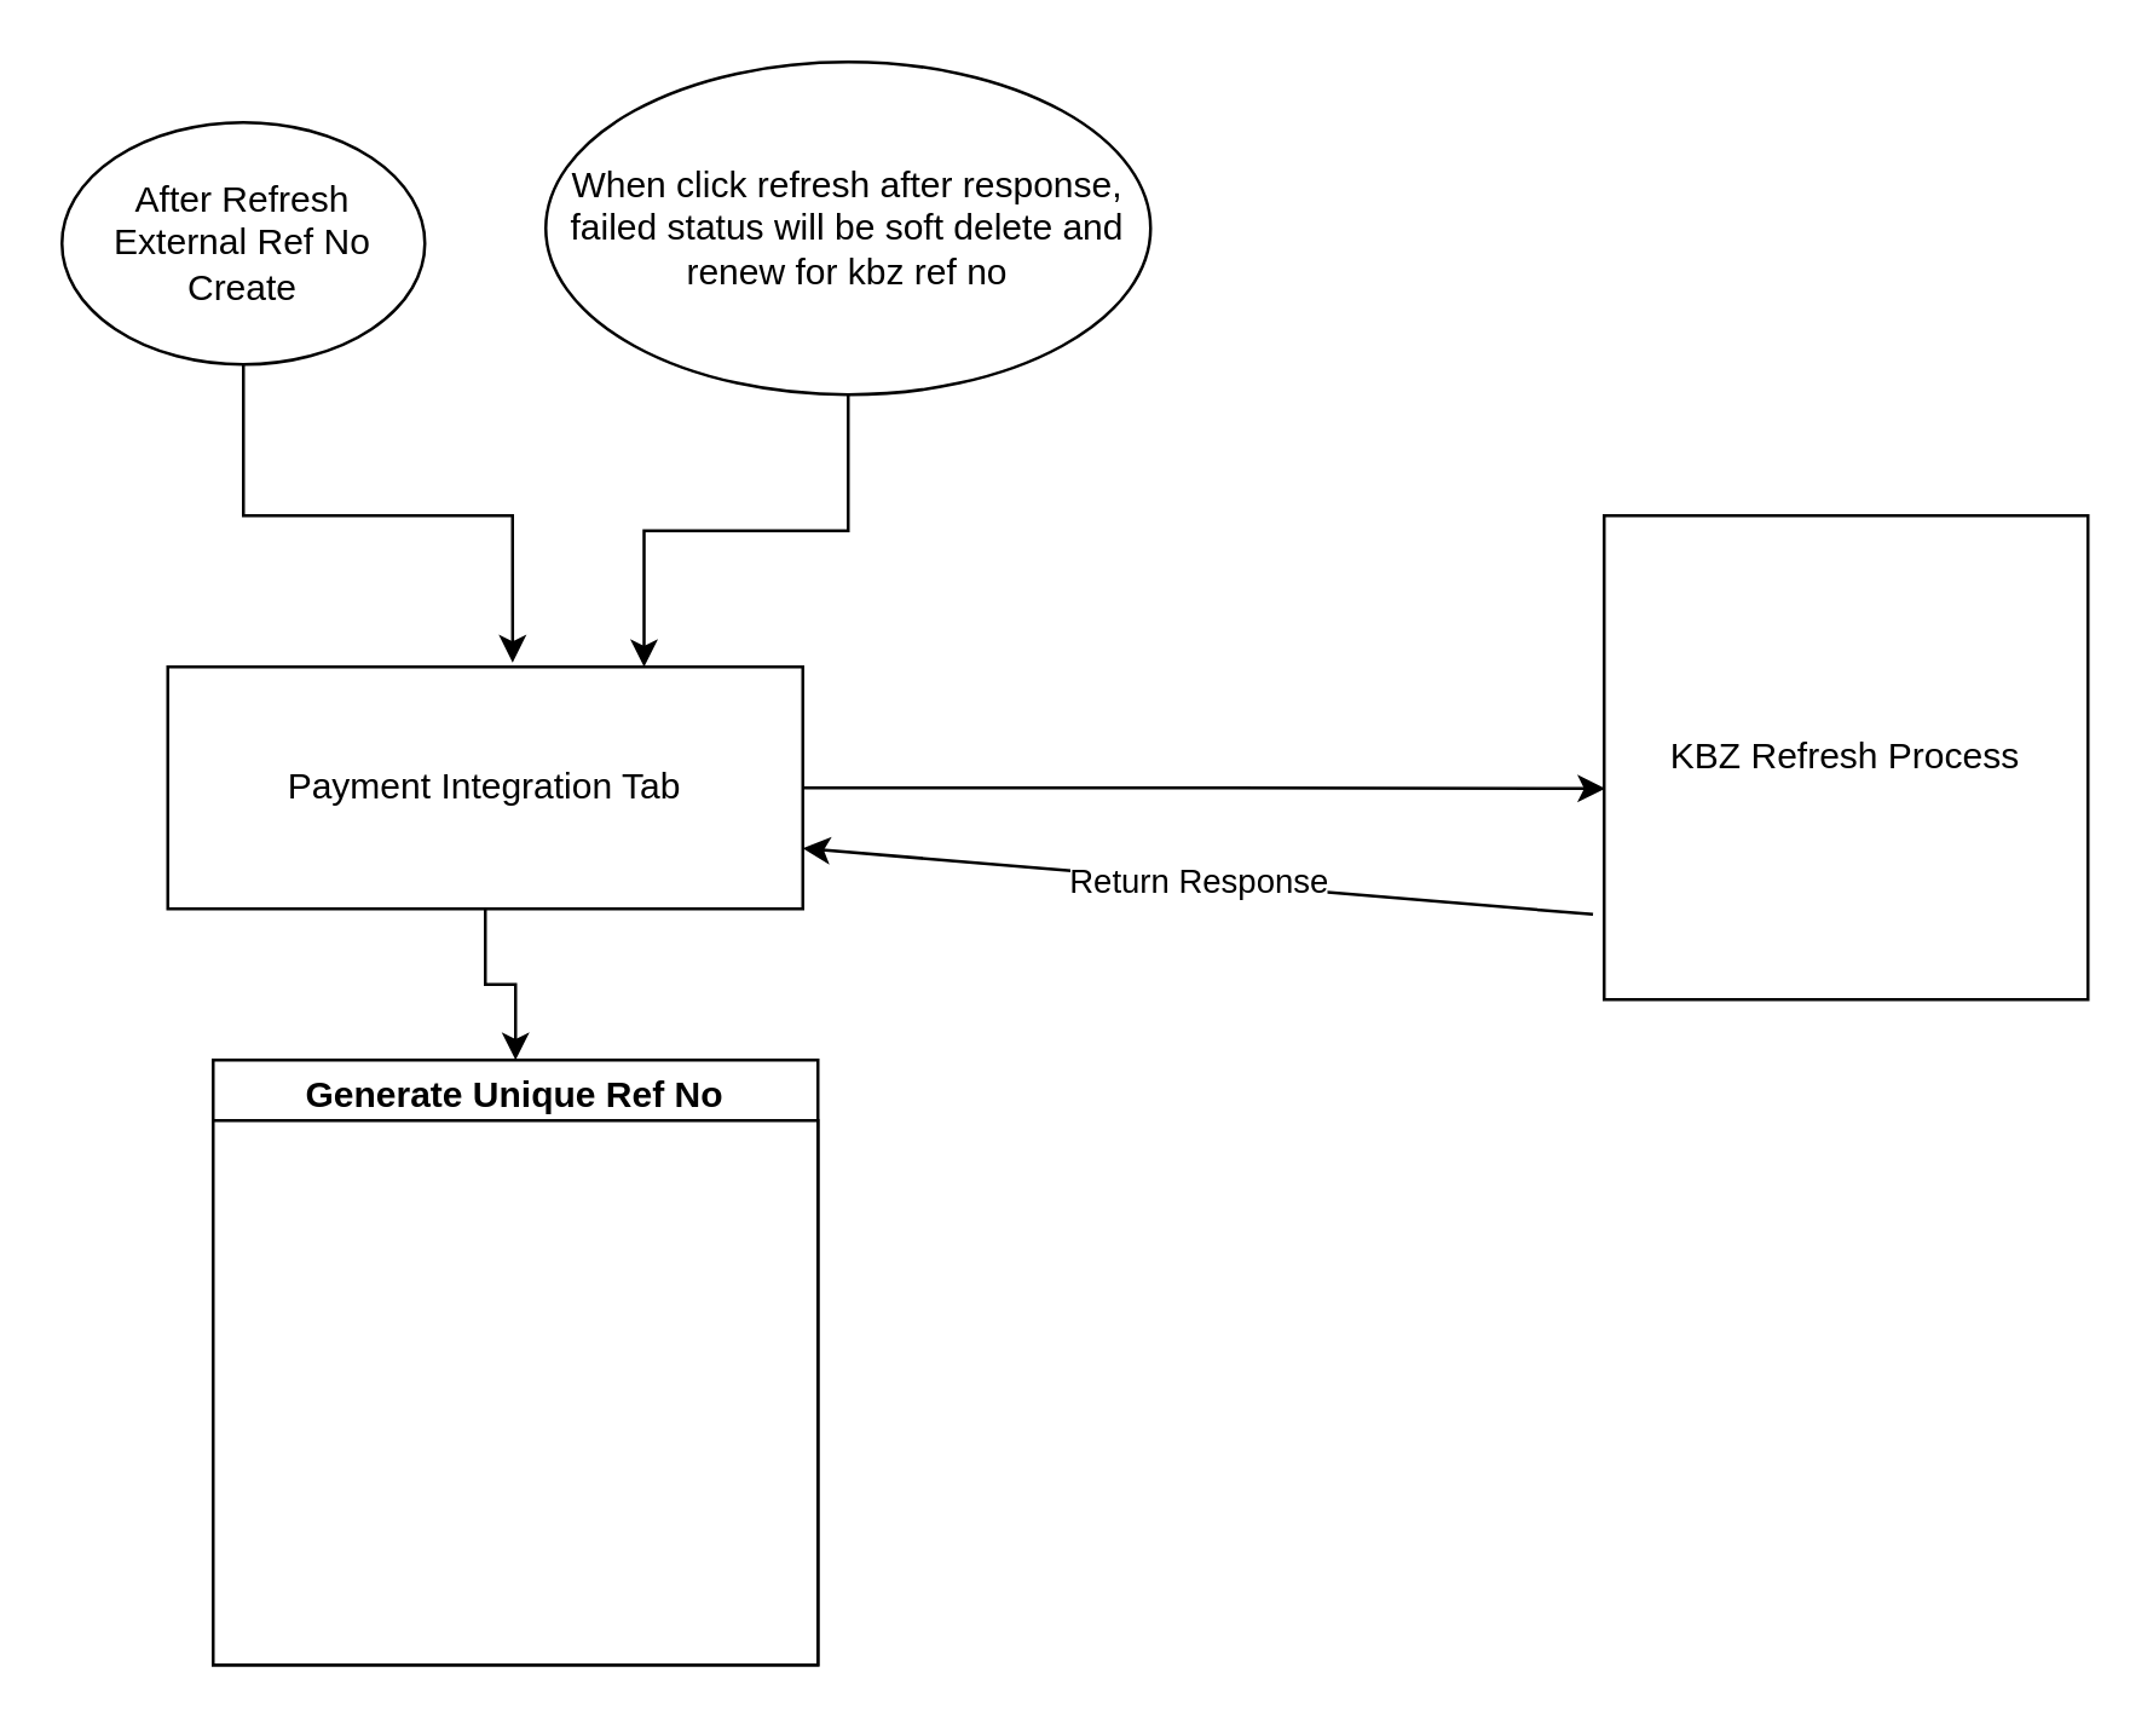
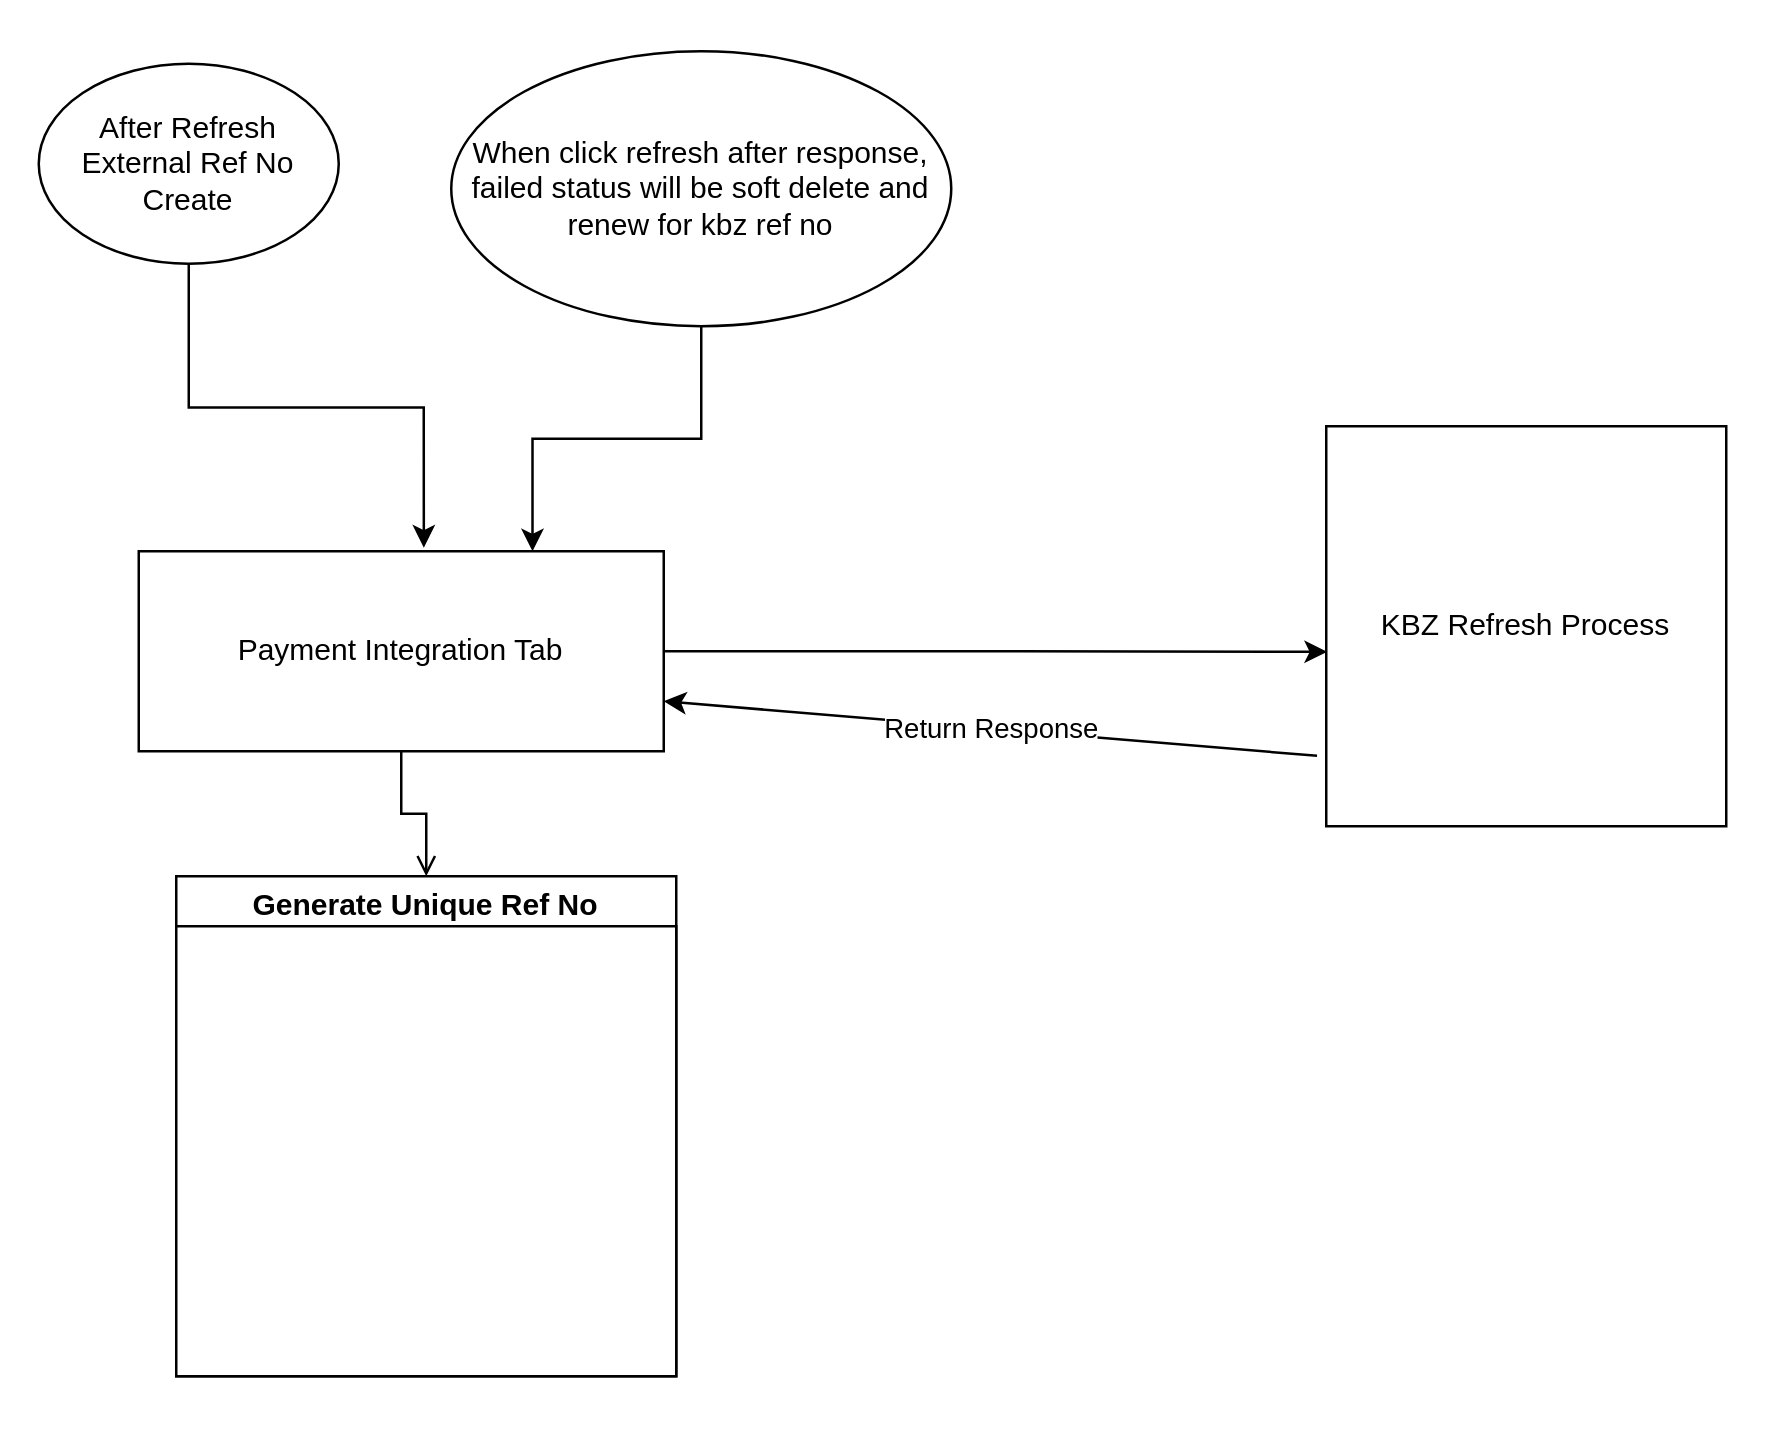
  <mxCell id="0" />
  <mxCell id="1" parent="0" />
- <mxCell id="2" style="edgeStyle=orthogonalEdgeStyle;rounded=0;orthogonalLoop=1;jettySize=auto;html=1;exitX=0.5;exitY=1;exitDx=0;exitDy=0;entryX=0.5;entryY=0;entryDx=0;entryDy=0;" edge="1" parent="1" source="3" target="11"><mxGeometry relative="1" as="geometry" /></mxCell>
+ <mxCell id="2" style="edgeStyle=orthogonalEdgeStyle;rounded=0;orthogonalLoop=1;jettySize=auto;html=1;exitX=0.5;exitY=1;exitDx=0;exitDy=0;entryX=0.5;entryY=0;entryDx=0;entryDy=0;endArrow=open;" edge="1" parent="1" source="3" target="11"><mxGeometry relative="1" as="geometry" /></mxCell>
  <mxCell id="3" value="Payment Integration Tab" style="rounded=0;whiteSpace=wrap;html=1;" vertex="1" parent="1"><mxGeometry x="55" y="220" width="210" height="80" as="geometry" /></mxCell>
  <mxCell id="4" style="edgeStyle=orthogonalEdgeStyle;rounded=0;orthogonalLoop=1;jettySize=auto;html=1;entryX=0.543;entryY=-0.018;entryDx=0;entryDy=0;entryPerimeter=0;" edge="1" parent="1" source="5" target="3"><mxGeometry relative="1" as="geometry"><mxPoint x="180" y="210" as="targetPoint" /></mxGeometry></mxCell>
- <mxCell id="5" value="After Refresh External Ref No Create" style="ellipse;whiteSpace=wrap;html=1;" vertex="1" parent="1"><mxGeometry x="20" y="40" width="120" height="80" as="geometry" /></mxCell>
+ <mxCell id="5" value="After Refresh External Ref No Create" style="ellipse;whiteSpace=wrap;html=1;" vertex="1" parent="1"><mxGeometry x="15" y="25" width="120" height="80" as="geometry" /></mxCell>
  <mxCell id="6" value="KBZ Refresh Process" style="whiteSpace=wrap;html=1;aspect=fixed;" vertex="1" parent="1"><mxGeometry x="530" y="170" width="160" height="160" as="geometry" /></mxCell>
  <mxCell id="7" style="edgeStyle=orthogonalEdgeStyle;rounded=0;orthogonalLoop=1;jettySize=auto;html=1;exitX=1;exitY=0.5;exitDx=0;exitDy=0;entryX=0.002;entryY=0.564;entryDx=0;entryDy=0;entryPerimeter=0;" edge="1" parent="1" source="3" target="6"><mxGeometry relative="1" as="geometry" /></mxCell>
  <mxCell id="8" value="Return Response" style="endArrow=classic;html=1;rounded=0;exitX=-0.023;exitY=0.824;exitDx=0;exitDy=0;exitPerimeter=0;entryX=1;entryY=0.75;entryDx=0;entryDy=0;" edge="1" parent="1" source="6" target="3"><mxGeometry relative="1" as="geometry"><mxPoint x="340" y="310" as="sourcePoint" /><mxPoint x="450" y="300" as="targetPoint" /></mxGeometry></mxCell>
  <mxCell id="9" style="edgeStyle=orthogonalEdgeStyle;rounded=0;orthogonalLoop=1;jettySize=auto;html=1;entryX=0.75;entryY=0;entryDx=0;entryDy=0;" edge="1" parent="1" source="10" target="3"><mxGeometry relative="1" as="geometry" /></mxCell>
  <mxCell id="10" value="When click refresh after response, failed status will be soft delete and renew for kbz ref no" style="ellipse;whiteSpace=wrap;html=1;" vertex="1" parent="1"><mxGeometry x="180" width="200" height="110" as="geometry" y="20" /></mxCell>
  <mxCell id="11" value="Generate Unique Ref No" style="swimlane;whiteSpace=wrap;html=1;" vertex="1" parent="1"><mxGeometry x="70" y="350" width="200" height="200" as="geometry" /></mxCell>
  <mxCell id="12" value="" style="whiteSpace=wrap;html=1;" vertex="1" parent="1"><mxGeometry x="70" y="370" width="200" height="180" as="geometry" /></mxCell>
